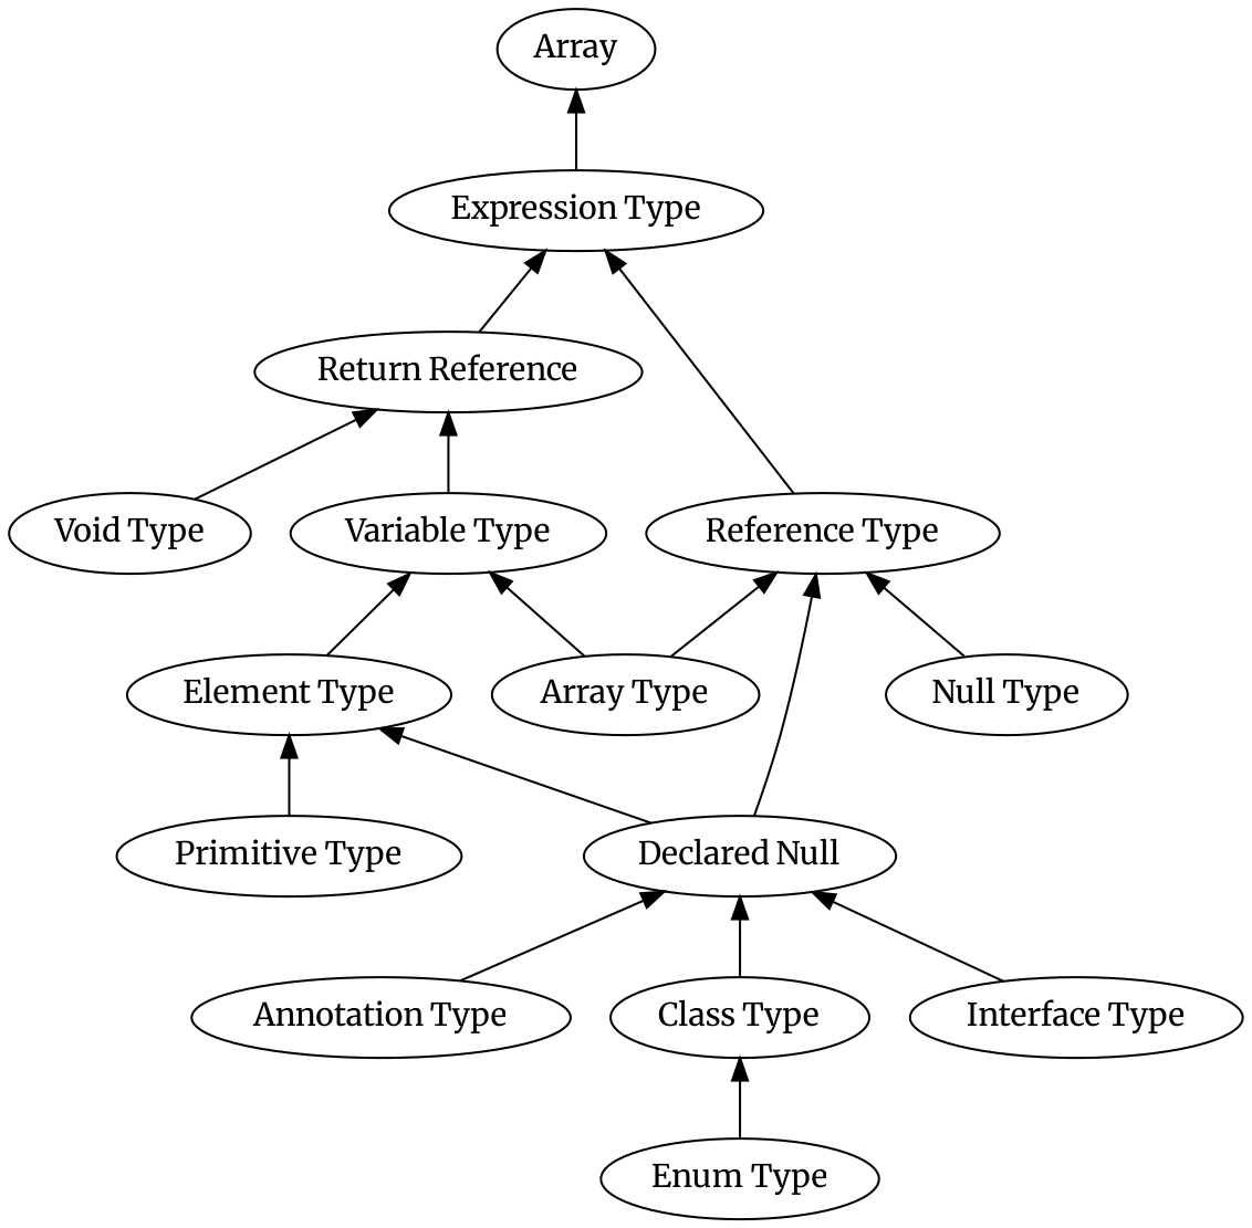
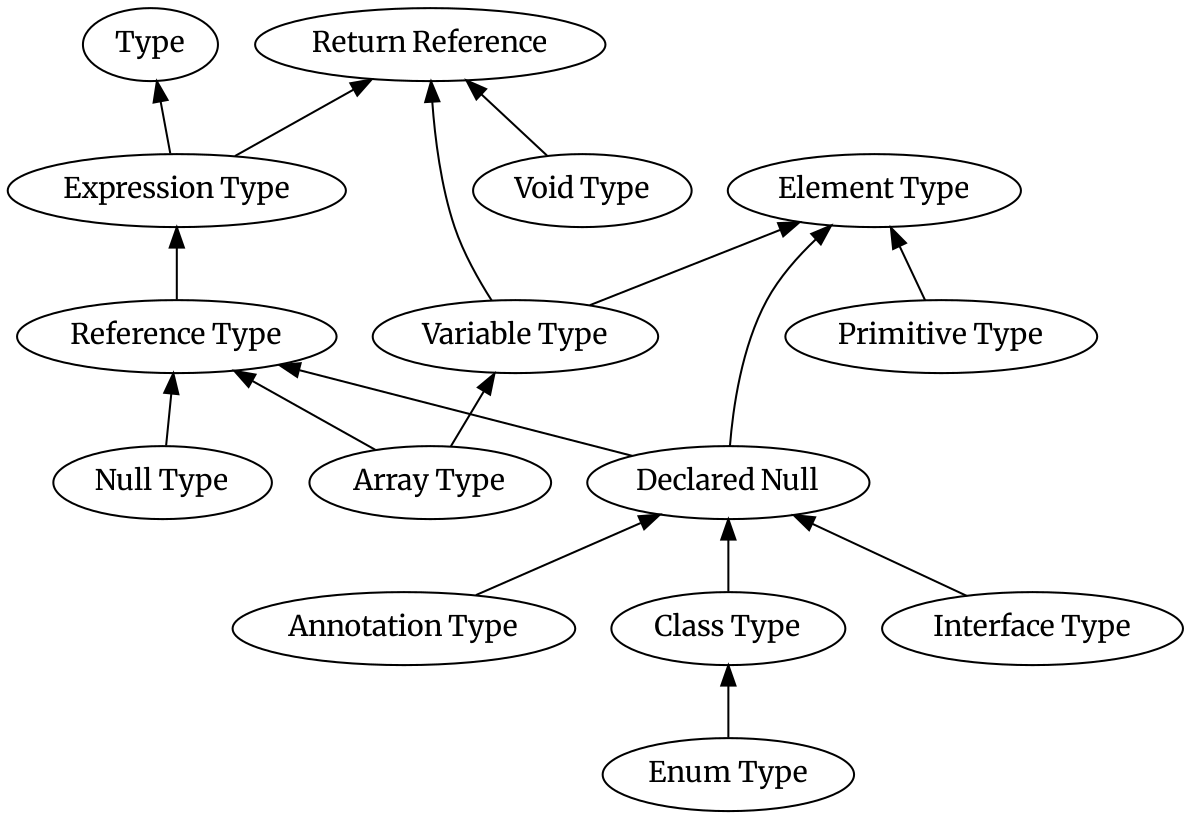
  digraph {
    fontname=Merriweather
    rankdir=BT
    node [fontname=Merriweather]
    edge [fontname=Merriweather]
-   n1 [label=Array]
+   n1 [label=Type]
    n2 [label="Expression Type"]
    n3 [label="Reference Type"]
    n4 [label="Return Reference"]
    n5 [label="Variable Type"]
    n6 [label="Declared Null"]
    n7 [label="Element Type"]
    n8 [label="Annotation Type"]
    n9 [label="Class Type"]
    n10 [label="Interface Type"]
    n11 [label="Enum Type"]
    n12 [label="Array Type"]
    n13 [label="Primitive Type"]
    n14 [label="Void Type"]
    n15 [label="Null Type"]
    n2 -> n1
    n3 -> n2
-   n4 -> n2
+   n2 -> n4
    n5 -> n4
    n6 -> n3
    n6 -> n7
-   n7 -> n5
+   n5 -> n7
    n8 -> n6
    n9 -> n6
    n10 -> n6
    n11 -> n9
    n12 -> n3
    n12 -> n5
    n13 -> n7
    n14 -> n4
    n15 -> n3
  }
